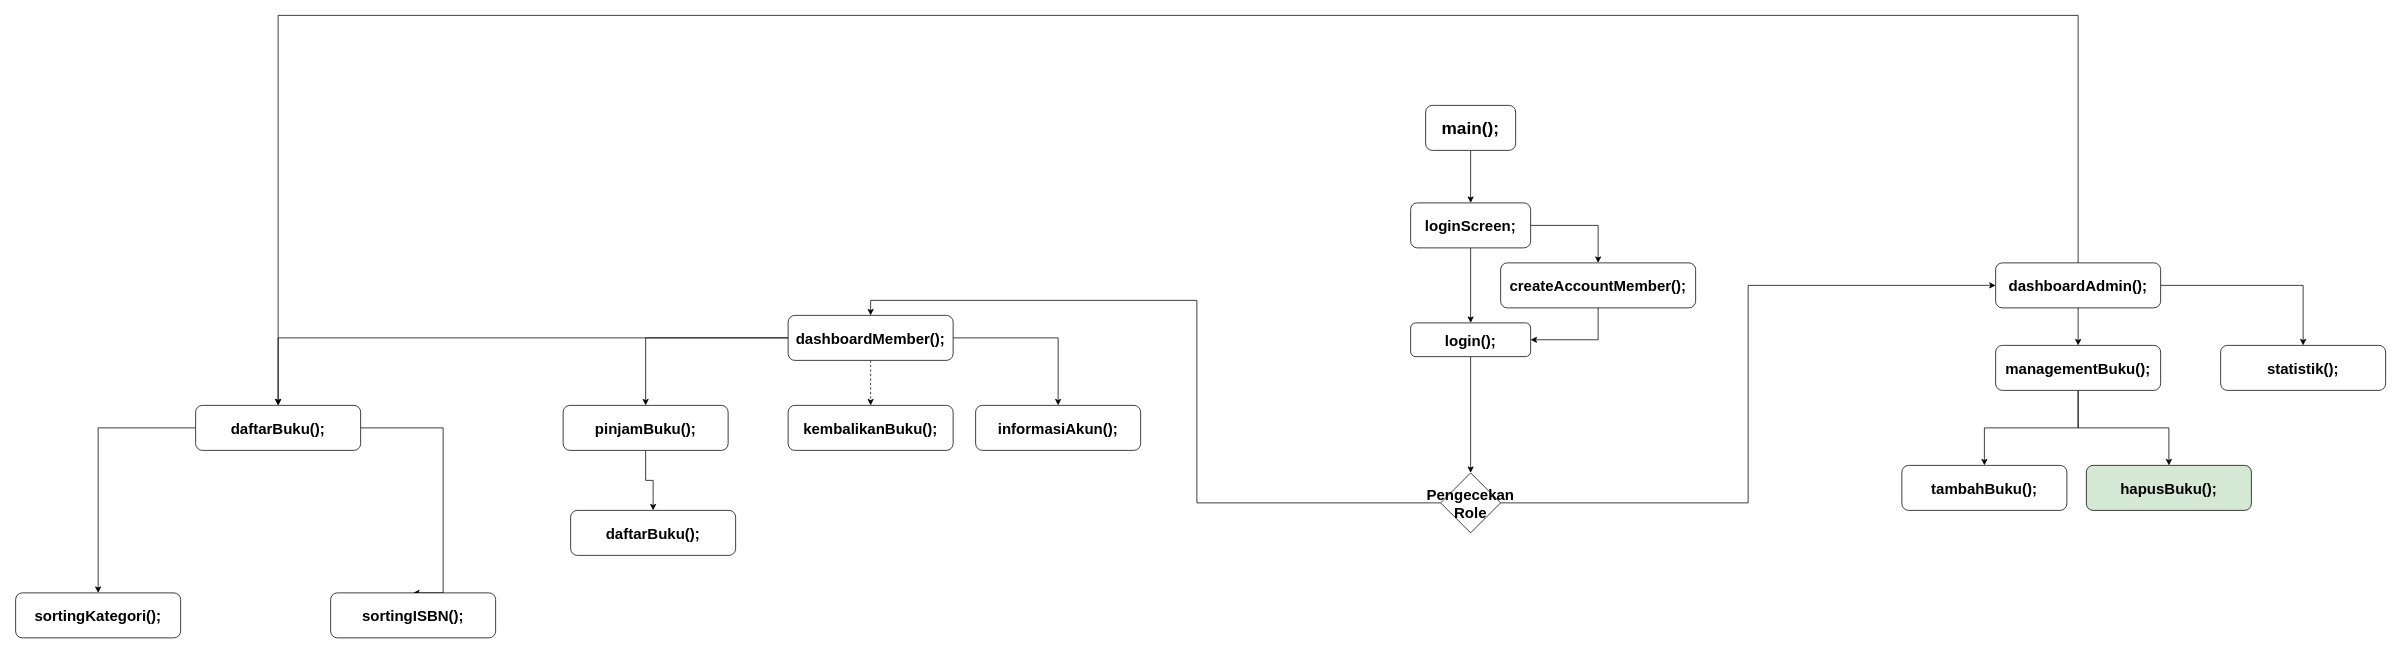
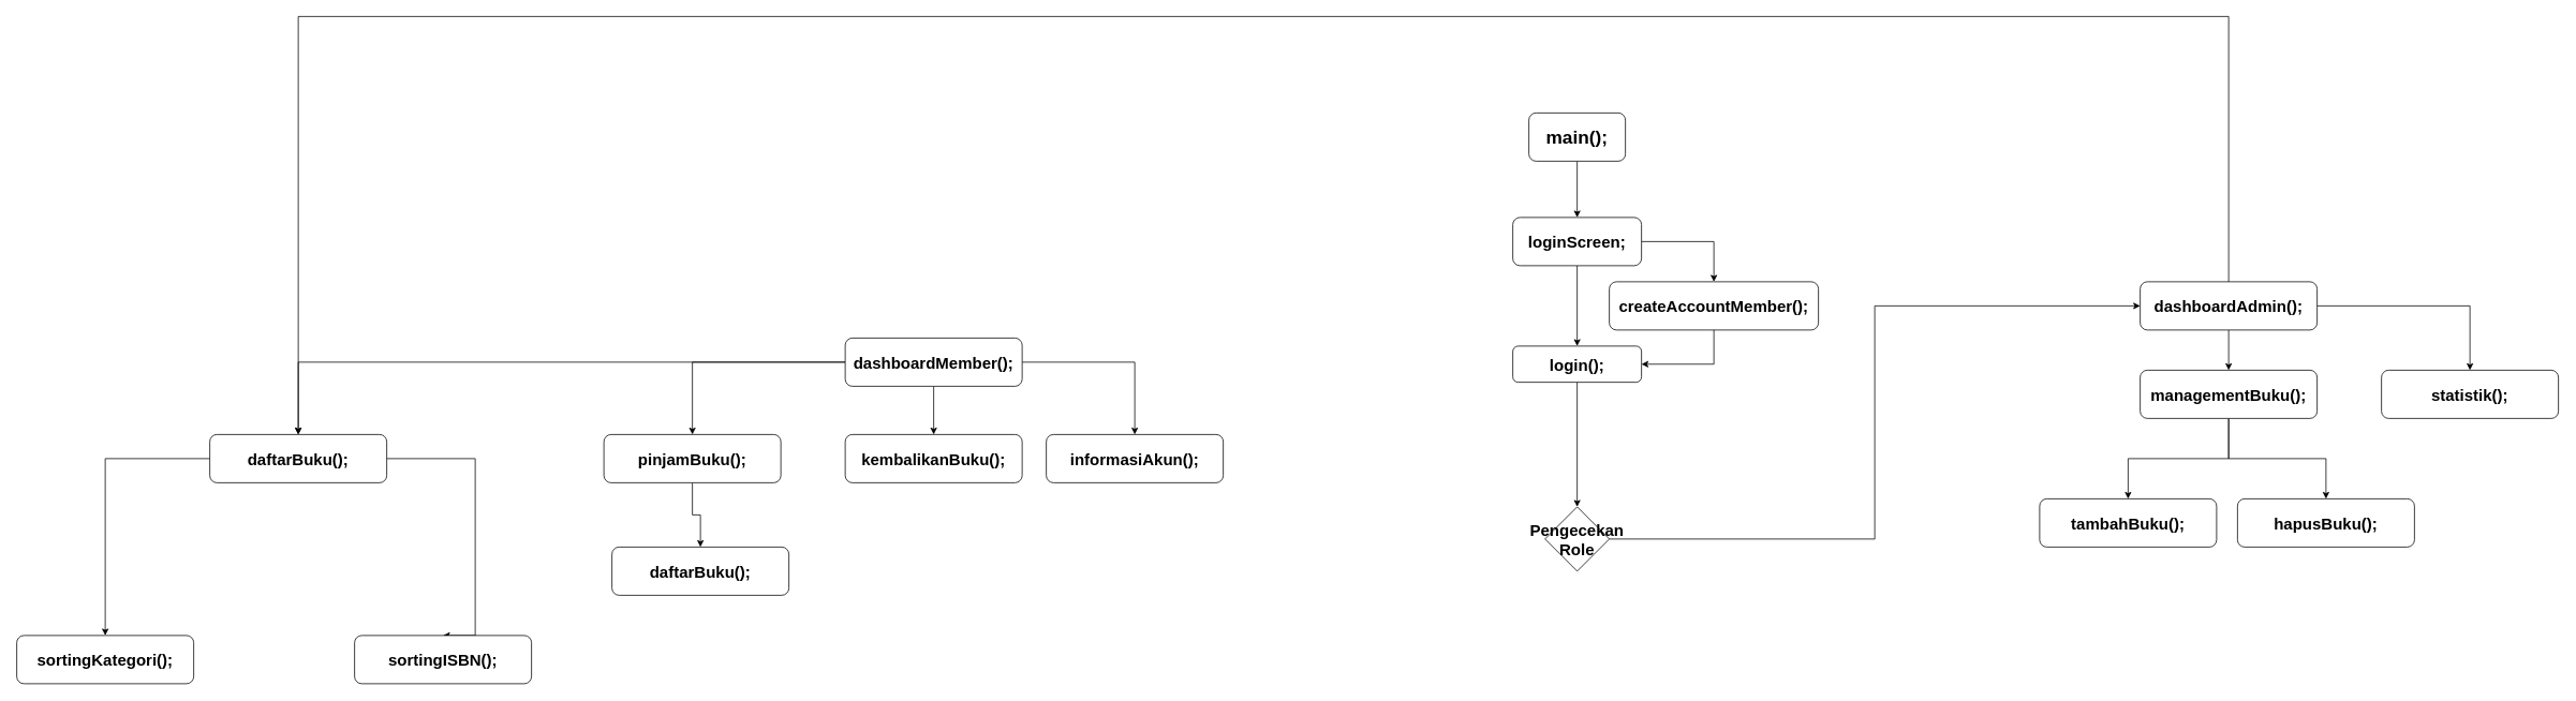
  <mxCell id="0" />
  <mxCell id="1" parent="0" />
  <mxCell id="2" value="" style="edgeStyle=orthogonalEdgeStyle;rounded=0;orthogonalLoop=1;jettySize=auto;html=1;" edge="1" parent="1" source="3" target="6"><mxGeometry relative="1" as="geometry" /></mxCell>
  <mxCell id="3" value="&lt;font style=&quot;&quot;&gt;&lt;b style=&quot;&quot;&gt;&lt;font style=&quot;font-size: 23px;&quot;&gt;main();&lt;/font&gt;&lt;br&gt;&lt;/b&gt;&lt;/font&gt;" style="rounded=1;whiteSpace=wrap;html=1;" vertex="1" parent="1"><mxGeometry x="1900" y="140" width="120" height="60" as="geometry" /></mxCell>
  <mxCell id="4" style="edgeStyle=orthogonalEdgeStyle;rounded=0;orthogonalLoop=1;jettySize=auto;html=1;entryX=0.5;entryY=0;entryDx=0;entryDy=0;" edge="1" parent="1" source="6" target="8"><mxGeometry relative="1" as="geometry" /></mxCell>
  <mxCell id="5" style="edgeStyle=orthogonalEdgeStyle;rounded=0;orthogonalLoop=1;jettySize=auto;html=1;entryX=0.5;entryY=0;entryDx=0;entryDy=0;" edge="1" parent="1" source="6" target="10"><mxGeometry relative="1" as="geometry"><Array as="points"><mxPoint x="2130" y="300" /></Array></mxGeometry></mxCell>
  <mxCell id="6" value="&lt;font style=&quot;font-size: 20px;&quot;&gt;&lt;b&gt;loginScreen;&lt;/b&gt;&lt;/font&gt;" style="whiteSpace=wrap;html=1;rounded=1;" vertex="1" parent="1"><mxGeometry x="1880" y="270" width="160" height="60" as="geometry" /></mxCell>
  <mxCell id="7" style="edgeStyle=orthogonalEdgeStyle;rounded=0;orthogonalLoop=1;jettySize=auto;html=1;entryX=0.5;entryY=0;entryDx=0;entryDy=0;" edge="1" parent="1" source="8" target="13"><mxGeometry relative="1" as="geometry" /></mxCell>
  <mxCell id="8" value="&lt;font style=&quot;font-size: 20px;&quot;&gt;&lt;b&gt;login();&lt;/b&gt;&lt;/font&gt;" style="whiteSpace=wrap;html=1;rounded=1;" vertex="1" parent="1"><mxGeometry x="1880" y="430" width="160" height="45" as="geometry" /></mxCell>
  <mxCell id="9" style="edgeStyle=orthogonalEdgeStyle;rounded=0;orthogonalLoop=1;jettySize=auto;html=1;entryX=1;entryY=0.5;entryDx=0;entryDy=0;" edge="1" parent="1" source="10" target="8"><mxGeometry relative="1" as="geometry" /></mxCell>
  <mxCell id="10" value="&lt;font style=&quot;font-size: 20px;&quot;&gt;&lt;b&gt;createAccountMember();&lt;/b&gt;&lt;/font&gt;" style="whiteSpace=wrap;html=1;rounded=1;" vertex="1" parent="1"><mxGeometry x="2000" y="350" width="260" height="60" as="geometry" /></mxCell>
- <mxCell id="11" style="edgeStyle=orthogonalEdgeStyle;rounded=0;orthogonalLoop=1;jettySize=auto;html=1;entryX=0.5;entryY=0;entryDx=0;entryDy=0;" edge="1" parent="1" source="13" target="22"><mxGeometry relative="1" as="geometry" /></mxCell>
  <mxCell id="12" style="edgeStyle=orthogonalEdgeStyle;rounded=0;orthogonalLoop=1;jettySize=auto;html=1;entryX=0;entryY=0.5;entryDx=0;entryDy=0;" edge="1" parent="1" source="13" target="17"><mxGeometry relative="1" as="geometry" /></mxCell>
  <mxCell id="13" value="&lt;font style=&quot;font-size: 20px;&quot;&gt;&lt;b&gt;Pengecekan Role&lt;/b&gt;&lt;/font&gt;" style="rhombus;whiteSpace=wrap;html=1;" vertex="1" parent="1"><mxGeometry x="1920" y="630" width="80" height="80" as="geometry" /></mxCell>
  <mxCell id="14" style="edgeStyle=orthogonalEdgeStyle;rounded=0;orthogonalLoop=1;jettySize=auto;html=1;" edge="1" parent="1" source="17" target="31"><mxGeometry relative="1" as="geometry" /></mxCell>
  <mxCell id="15" style="edgeStyle=orthogonalEdgeStyle;rounded=0;orthogonalLoop=1;jettySize=auto;html=1;" edge="1" parent="1" source="17" target="32"><mxGeometry relative="1" as="geometry"><Array as="points"><mxPoint x="3070" y="380" /></Array></mxGeometry></mxCell>
  <mxCell id="16" style="edgeStyle=orthogonalEdgeStyle;rounded=0;orthogonalLoop=1;jettySize=auto;html=1;" edge="1" parent="1" source="17" target="28"><mxGeometry relative="1" as="geometry"><Array as="points"><mxPoint x="2770" y="20" /><mxPoint x="370" y="20" /></Array></mxGeometry></mxCell>
  <mxCell id="17" value="&lt;span style=&quot;font-size: 20px;&quot;&gt;&lt;b&gt;dashboardAdmin();&lt;/b&gt;&lt;/span&gt;" style="whiteSpace=wrap;html=1;rounded=1;" vertex="1" parent="1"><mxGeometry x="2660" y="350" width="220" height="60" as="geometry" /></mxCell>
- <mxCell id="18" style="edgeStyle=orthogonalEdgeStyle;rounded=0;orthogonalLoop=1;jettySize=auto;html=1;dashed=1;" edge="1" parent="1" source="22" target="25"><mxGeometry relative="1" as="geometry" /></mxCell>
+ <mxCell id="18" style="edgeStyle=orthogonalEdgeStyle;rounded=0;orthogonalLoop=1;jettySize=auto;html=1;" edge="1" parent="1" source="22" target="25"><mxGeometry relative="1" as="geometry" /></mxCell>
  <mxCell id="19" style="edgeStyle=orthogonalEdgeStyle;rounded=0;orthogonalLoop=1;jettySize=auto;html=1;" edge="1" parent="1" source="22" target="28"><mxGeometry relative="1" as="geometry" /></mxCell>
  <mxCell id="20" style="edgeStyle=orthogonalEdgeStyle;rounded=0;orthogonalLoop=1;jettySize=auto;html=1;entryX=0.5;entryY=0;entryDx=0;entryDy=0;" edge="1" parent="1" source="22" target="35"><mxGeometry relative="1" as="geometry" /></mxCell>
  <mxCell id="21" style="edgeStyle=orthogonalEdgeStyle;rounded=0;orthogonalLoop=1;jettySize=auto;html=1;" edge="1" parent="1" source="22" target="24"><mxGeometry relative="1" as="geometry" /></mxCell>
  <mxCell id="22" value="&lt;span style=&quot;font-size: 20px;&quot;&gt;&lt;b&gt;dashboardMember();&lt;/b&gt;&lt;/span&gt;" style="whiteSpace=wrap;html=1;rounded=1;" vertex="1" parent="1"><mxGeometry x="1050" y="420" width="220" height="60" as="geometry" /></mxCell>
  <mxCell id="23" style="edgeStyle=orthogonalEdgeStyle;rounded=0;orthogonalLoop=1;jettySize=auto;html=1;entryX=0.5;entryY=0;entryDx=0;entryDy=0;" edge="1" parent="1" source="24" target="38"><mxGeometry relative="1" as="geometry" /></mxCell>
  <mxCell id="24" value="&lt;span style=&quot;font-size: 20px;&quot;&gt;&lt;b&gt;pinjamBuku();&lt;/b&gt;&lt;/span&gt;" style="whiteSpace=wrap;html=1;rounded=1;" vertex="1" parent="1"><mxGeometry x="750" y="540" width="220" height="60" as="geometry" /></mxCell>
  <mxCell id="25" value="&lt;span style=&quot;font-size: 20px;&quot;&gt;&lt;b&gt;kembalikanBuku();&lt;/b&gt;&lt;/span&gt;" style="whiteSpace=wrap;html=1;rounded=1;" vertex="1" parent="1"><mxGeometry x="1050" y="540" width="220" height="60" as="geometry" /></mxCell>
  <mxCell id="26" style="edgeStyle=orthogonalEdgeStyle;rounded=0;orthogonalLoop=1;jettySize=auto;html=1;entryX=0.5;entryY=0;entryDx=0;entryDy=0;" edge="1" parent="1" source="28" target="37"><mxGeometry relative="1" as="geometry" /></mxCell>
  <mxCell id="27" style="edgeStyle=orthogonalEdgeStyle;rounded=0;orthogonalLoop=1;jettySize=auto;html=1;entryX=0.5;entryY=0;entryDx=0;entryDy=0;" edge="1" parent="1" source="28" target="36"><mxGeometry relative="1" as="geometry"><Array as="points"><mxPoint x="590" y="570" /></Array></mxGeometry></mxCell>
  <mxCell id="28" value="&lt;span style=&quot;font-size: 20px;&quot;&gt;&lt;b&gt;daftarBuku();&lt;/b&gt;&lt;/span&gt;" style="whiteSpace=wrap;html=1;rounded=1;" vertex="1" parent="1"><mxGeometry x="260" y="540" width="220" height="60" as="geometry" /></mxCell>
  <mxCell id="29" style="edgeStyle=orthogonalEdgeStyle;rounded=0;orthogonalLoop=1;jettySize=auto;html=1;entryX=0.5;entryY=0;entryDx=0;entryDy=0;" edge="1" parent="1" source="31" target="33"><mxGeometry relative="1" as="geometry" /></mxCell>
  <mxCell id="30" style="edgeStyle=orthogonalEdgeStyle;rounded=0;orthogonalLoop=1;jettySize=auto;html=1;entryX=0.5;entryY=0;entryDx=0;entryDy=0;" edge="1" parent="1" source="31" target="34"><mxGeometry relative="1" as="geometry" /></mxCell>
  <mxCell id="31" value="&lt;span style=&quot;font-size: 20px;&quot;&gt;&lt;b&gt;managementBuku();&lt;/b&gt;&lt;/span&gt;" style="whiteSpace=wrap;html=1;rounded=1;" vertex="1" parent="1"><mxGeometry x="2660" y="460" width="220" height="60" as="geometry" /></mxCell>
  <mxCell id="32" value="&lt;span style=&quot;font-size: 20px;&quot;&gt;&lt;b&gt;statistik();&lt;/b&gt;&lt;/span&gt;" style="whiteSpace=wrap;html=1;rounded=1;" vertex="1" parent="1"><mxGeometry x="2960" y="460" width="220" height="60" as="geometry" /></mxCell>
  <mxCell id="33" value="&lt;span style=&quot;font-size: 20px;&quot;&gt;&lt;b&gt;tambahBuku();&lt;/b&gt;&lt;/span&gt;" style="whiteSpace=wrap;html=1;rounded=1;" vertex="1" parent="1"><mxGeometry x="2535" y="620" width="220" height="60" as="geometry" /></mxCell>
- <mxCell id="34" value="&lt;span style=&quot;font-size: 20px;&quot;&gt;&lt;b&gt;hapusBuku();&lt;/b&gt;&lt;/span&gt;" style="whiteSpace=wrap;html=1;rounded=1;fillColor=#d5e8d4;" vertex="1" parent="1"><mxGeometry x="2781" y="620" width="220" height="60" as="geometry" /></mxCell>
+ <mxCell id="34" value="&lt;span style=&quot;font-size: 20px;&quot;&gt;&lt;b&gt;hapusBuku();&lt;/b&gt;&lt;/span&gt;" style="whiteSpace=wrap;html=1;rounded=1;" vertex="1" parent="1"><mxGeometry x="2781" y="620" width="220" height="60" as="geometry" /></mxCell>
  <mxCell id="35" value="&lt;span style=&quot;font-size: 20px;&quot;&gt;&lt;b&gt;informasiAkun();&lt;/b&gt;&lt;/span&gt;" style="whiteSpace=wrap;html=1;rounded=1;" vertex="1" parent="1"><mxGeometry x="1300" y="540" width="220" height="60" as="geometry" /></mxCell>
  <mxCell id="36" value="&lt;span style=&quot;font-size: 20px;&quot;&gt;&lt;b&gt;sortingISBN();&lt;/b&gt;&lt;/span&gt;" style="whiteSpace=wrap;html=1;rounded=1;" vertex="1" parent="1"><mxGeometry x="440" y="790" width="220" height="60" as="geometry" /></mxCell>
  <mxCell id="37" value="&lt;span style=&quot;font-size: 20px;&quot;&gt;&lt;b&gt;sortingKategori();&lt;/b&gt;&lt;/span&gt;" style="whiteSpace=wrap;html=1;rounded=1;" vertex="1" parent="1"><mxGeometry x="20" y="790" width="220" height="60" as="geometry" /></mxCell>
  <mxCell id="38" value="&lt;span style=&quot;font-size: 20px;&quot;&gt;&lt;b&gt;daftarBuku();&lt;/b&gt;&lt;/span&gt;" style="whiteSpace=wrap;html=1;rounded=1;" vertex="1" parent="1"><mxGeometry x="760" y="680" width="220" height="60" as="geometry" /></mxCell>
